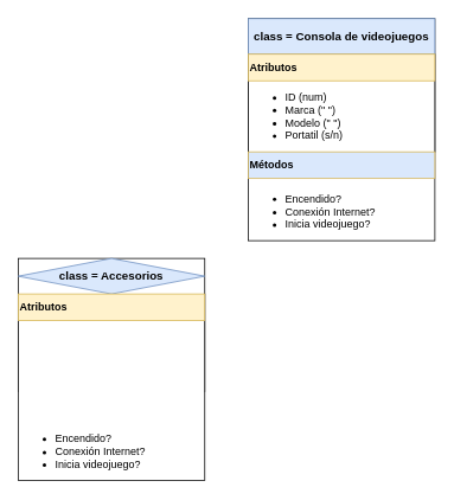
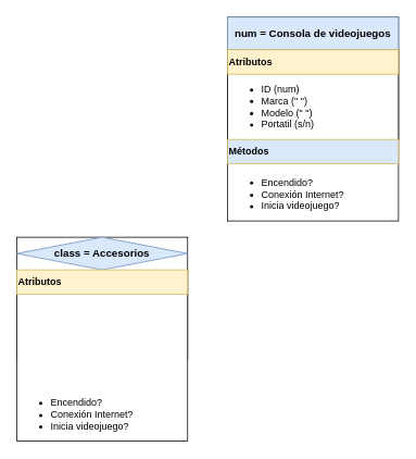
  <mxCell id="0" />
  <mxCell id="1" parent="0" />
  <mxCell id="2" value="" style="group" vertex="1" connectable="0" parent="1"><mxGeometry x="279" y="20" width="210" height="250" as="geometry" /></mxCell>
  <mxCell id="3" value="" style="rounded=0;whiteSpace=wrap;html=1;fontSize=14;" vertex="1" parent="2"><mxGeometry y="40" width="210" height="110" as="geometry" /></mxCell>
  <mxCell id="4" value="" style="rounded=0;whiteSpace=wrap;html=1;" vertex="1" parent="2"><mxGeometry width="210" height="250" as="geometry" /></mxCell>
- <mxCell id="5" value="&lt;font size=&quot;1&quot; style=&quot;&quot;&gt;&lt;b style=&quot;font-size: 13px;&quot;&gt;class = Consola de videojuegos&lt;/b&gt;&lt;/font&gt;" style="rounded=0;whiteSpace=wrap;html=1;fillColor=#dae8fc;strokeColor=#6c8ebf;" vertex="1" parent="2"><mxGeometry width="210" height="40" as="geometry" /></mxCell>
+ <mxCell id="5" value="&lt;font size=&quot;1&quot; style=&quot;&quot;&gt;&lt;b style=&quot;font-size: 13px;&quot;&gt;num = Consola de videojuegos&lt;/b&gt;&lt;/font&gt;" style="rounded=0;whiteSpace=wrap;html=1;fillColor=#dae8fc;strokeColor=#6c8ebf;" vertex="1" parent="2"><mxGeometry width="210" height="40" as="geometry" /></mxCell>
  <mxCell id="6" value="&lt;b&gt;Atributos&lt;/b&gt;" style="rounded=0;whiteSpace=wrap;html=1;align=left;fillColor=#fff2cc;strokeColor=#d6b656;" vertex="1" parent="2"><mxGeometry y="40" width="210" height="30" as="geometry" /></mxCell>
  <mxCell id="7" value="&lt;b&gt;Métodos&lt;/b&gt;" style="rounded=0;whiteSpace=wrap;html=1;align=left;fillColor=#dae8fc;strokeColor=#d6b656;" vertex="1" parent="2"><mxGeometry y="150" width="210" height="30" as="geometry" /></mxCell>
  <mxCell id="8" value="&lt;br&gt;&lt;ul&gt;&lt;li&gt;Encendido?&lt;/li&gt;&lt;li&gt;Conexión Internet?&lt;/li&gt;&lt;li&gt;Inicia videojuego?&lt;/li&gt;&lt;/ul&gt;" style="text;html=1;strokeColor=none;fillColor=none;align=left;verticalAlign=middle;whiteSpace=wrap;rounded=0;fontSize=12;" vertex="1" parent="2"><mxGeometry y="180" width="210" height="60" as="geometry" /></mxCell>
  <mxCell id="9" value="&lt;ul style=&quot;font-size: 12px;&quot;&gt;&lt;li&gt;ID (num)&lt;/li&gt;&lt;li&gt;Marca (&quot; &quot;)&lt;/li&gt;&lt;li&gt;Modelo (&quot; &quot;)&lt;/li&gt;&lt;li&gt;Portatil (s/n)&lt;/li&gt;&lt;/ul&gt;" style="text;html=1;strokeColor=none;fillColor=none;align=left;verticalAlign=middle;whiteSpace=wrap;rounded=0;fontSize=14;" vertex="1" parent="2"><mxGeometry y="70" width="210" height="80" as="geometry" /></mxCell>
  <mxCell id="10" value="" style="group" vertex="1" connectable="0" parent="1"><mxGeometry x="20" y="290" width="210" height="250" as="geometry" /></mxCell>
  <mxCell id="11" value="" style="rounded=0;whiteSpace=wrap;html=1;fontSize=14;" vertex="1" parent="10"><mxGeometry y="40" width="210" height="110" as="geometry" /></mxCell>
  <mxCell id="12" value="" style="rounded=0;whiteSpace=wrap;html=1;" vertex="1" parent="10"><mxGeometry width="210" height="250" as="geometry" /></mxCell>
  <mxCell id="13" value="&lt;font size=&quot;1&quot; style=&quot;&quot;&gt;&lt;b style=&quot;font-size: 13px;&quot;&gt;class = Accesorios&lt;/b&gt;&lt;/font&gt;" style="rhombus;whiteSpace=wrap;html=1;fillColor=#dae8fc;strokeColor=#6c8ebf;" vertex="1" parent="10"><mxGeometry width="210" height="40" as="geometry" /></mxCell>
  <mxCell id="14" value="&lt;b&gt;Atributos&lt;/b&gt;" style="rounded=0;whiteSpace=wrap;html=1;align=left;fillColor=#fff2cc;strokeColor=#d6b656;" vertex="1" parent="10"><mxGeometry y="40" width="210" height="30" as="geometry" /></mxCell>
  <mxCell id="15" value="&lt;br&gt;&lt;ul&gt;&lt;li&gt;Encendido?&lt;/li&gt;&lt;li&gt;Conexión Internet?&lt;/li&gt;&lt;li&gt;Inicia videojuego?&lt;/li&gt;&lt;/ul&gt;" style="text;html=1;strokeColor=none;fillColor=none;align=left;verticalAlign=middle;whiteSpace=wrap;rounded=0;fontSize=12;" vertex="1" parent="10"><mxGeometry y="180" width="210" height="60" as="geometry" /></mxCell>
  <mxCell id="16" value="&lt;div&gt;&lt;span style=&quot;font-size: 12px;&quot;&gt;&lt;br&gt;&lt;/span&gt;&lt;/div&gt;" style="text;html=1;strokeColor=none;fillColor=none;align=left;verticalAlign=middle;whiteSpace=wrap;rounded=0;fontSize=14;" vertex="1" parent="10"><mxGeometry y="70" width="210" height="80" as="geometry" /></mxCell>
